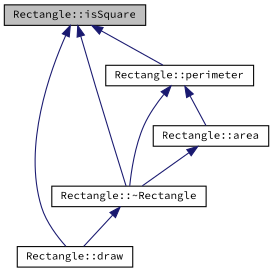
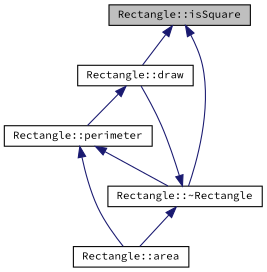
  digraph {
    fontname="Source Code Pro"
    rankdir=TB
    node [color=black fillcolor=white fontname="Source Code Pro" fontsize=10 shape=record style=filled]
    edge [color=midnightblue dir=back fontname="Source Code Pro" fontsize=10 labelfontname=Helvetica labelfontsize=10 style=solid]
    n1 [fillcolor=grey75 fontcolor=black height=0.2 label="Rectangle::isSquare" width=0.4]
    n2 [height=0.2 label="Rectangle::draw" width=0.4]
    n3 [height=0.2 label="Rectangle::~Rectangle" width=0.4]
    n4 [height=0.2 label="Rectangle::perimeter" width=0.4]
    n5 [height=0.2 label="Rectangle::area" width=0.4]
    n1 -> n2
    n1 -> n3
-   n1 -> n4
+   n2 -> n4
    n3 -> n2
    n4 -> n3
    n4 -> n5
-   n5 -> n3
+   n3 -> n5
  }
